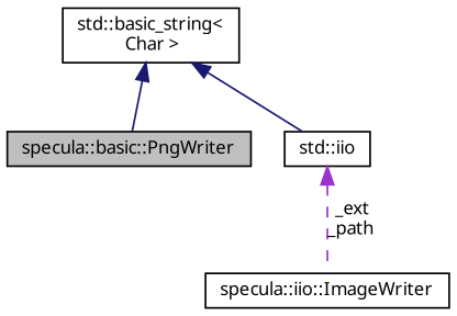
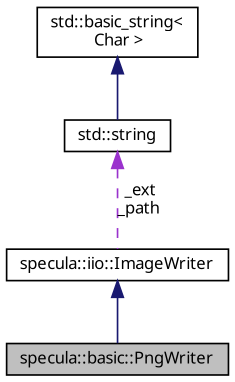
  digraph {
    node [color=black fontname=Iosevka fontsize=10 shape=record]
    edge [color=midnightblue dir=back fontname=Iosevka fontsize=10 labelfontname=Iosevka labelfontsize=10 style=solid]
    n1 [fillcolor=grey75 fontcolor=black height=0.2 label="specula::basic::PngWriter" style=filled width=0.4]
    n2 [height=0.2 label="specula::iio::ImageWriter" width=0.4]
-   n3 [height=0.2 label="std::iio" width=0.4]
+   n3 [height=0.2 label="std::string" width=0.4]
    n4 [height=0.2 label="std::basic_string\<\l Char \>" width=0.4]
-   n4 -> n1
+   n2 -> n1
    n3 -> n2 [color=darkorchid3 label=" _ext\n_path" style=dashed]
    n4 -> n3
  }
